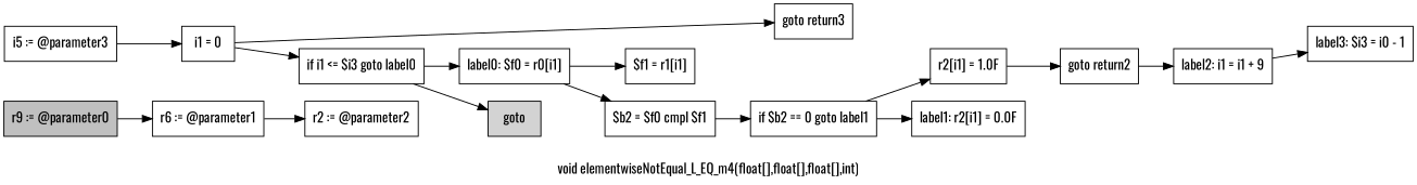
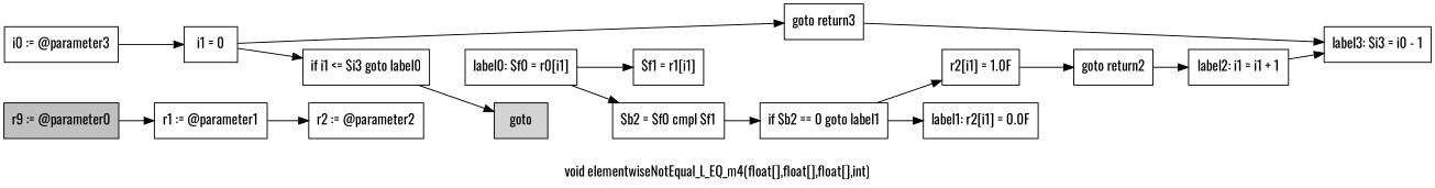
  digraph {
    fontname=Oswald
    label="void elementwiseNotEqual_L_EQ_m4(float[],float[],float[],int)"
    rankdir=LR
    node [fontname=Oswald shape=box]
    edge [fontname=Oswald]
    n1 [fillcolor=gray label="r9 := @parameter0" style=filled]
-   n2 [label="r6 := @parameter1"]
+   n2 [label="r1 := @parameter1"]
    n3 [label="r2 := @parameter2"]
-   n4 [label="i5 := @parameter3"]
+   n4 [label="i0 := @parameter3"]
    n5 [label="i1 = 0"]
    n6 [label="goto return3"]
    n7 [label="if i1 <= $i3 goto label0"]
    n8 [label="label3: $i3 = i0 - 1"]
    n9 [label="label0: $f0 = r0[i1]"]
    n10 [fillcolor=lightgray label=goto style=filled]
    n11 [label="$f1 = r1[i1]"]
    n12 [label="$b2 = $f0 cmpl $f1"]
    n13 [label="if $b2 == 0 goto label1"]
    n14 [label="r2[i1] = 1.0F"]
    n15 [label="label1: r2[i1] = 0.0F"]
    n16 [label="goto return2"]
-   n17 [label="label2: i1 = i1 + 9"]
+   n17 [label="label2: i1 = i1 + 1"]
    n1 -> n2
    n2 -> n3
    n4 -> n5
    n5 -> n6
    n5 -> n7
-   n7 -> n9
+   n6 -> n8
    n7 -> n10
    n9 -> n11
    n9 -> n12
    n12 -> n13
    n13 -> n14
    n13 -> n15
    n14 -> n16
    n16 -> n17
    n17 -> n8
  }
